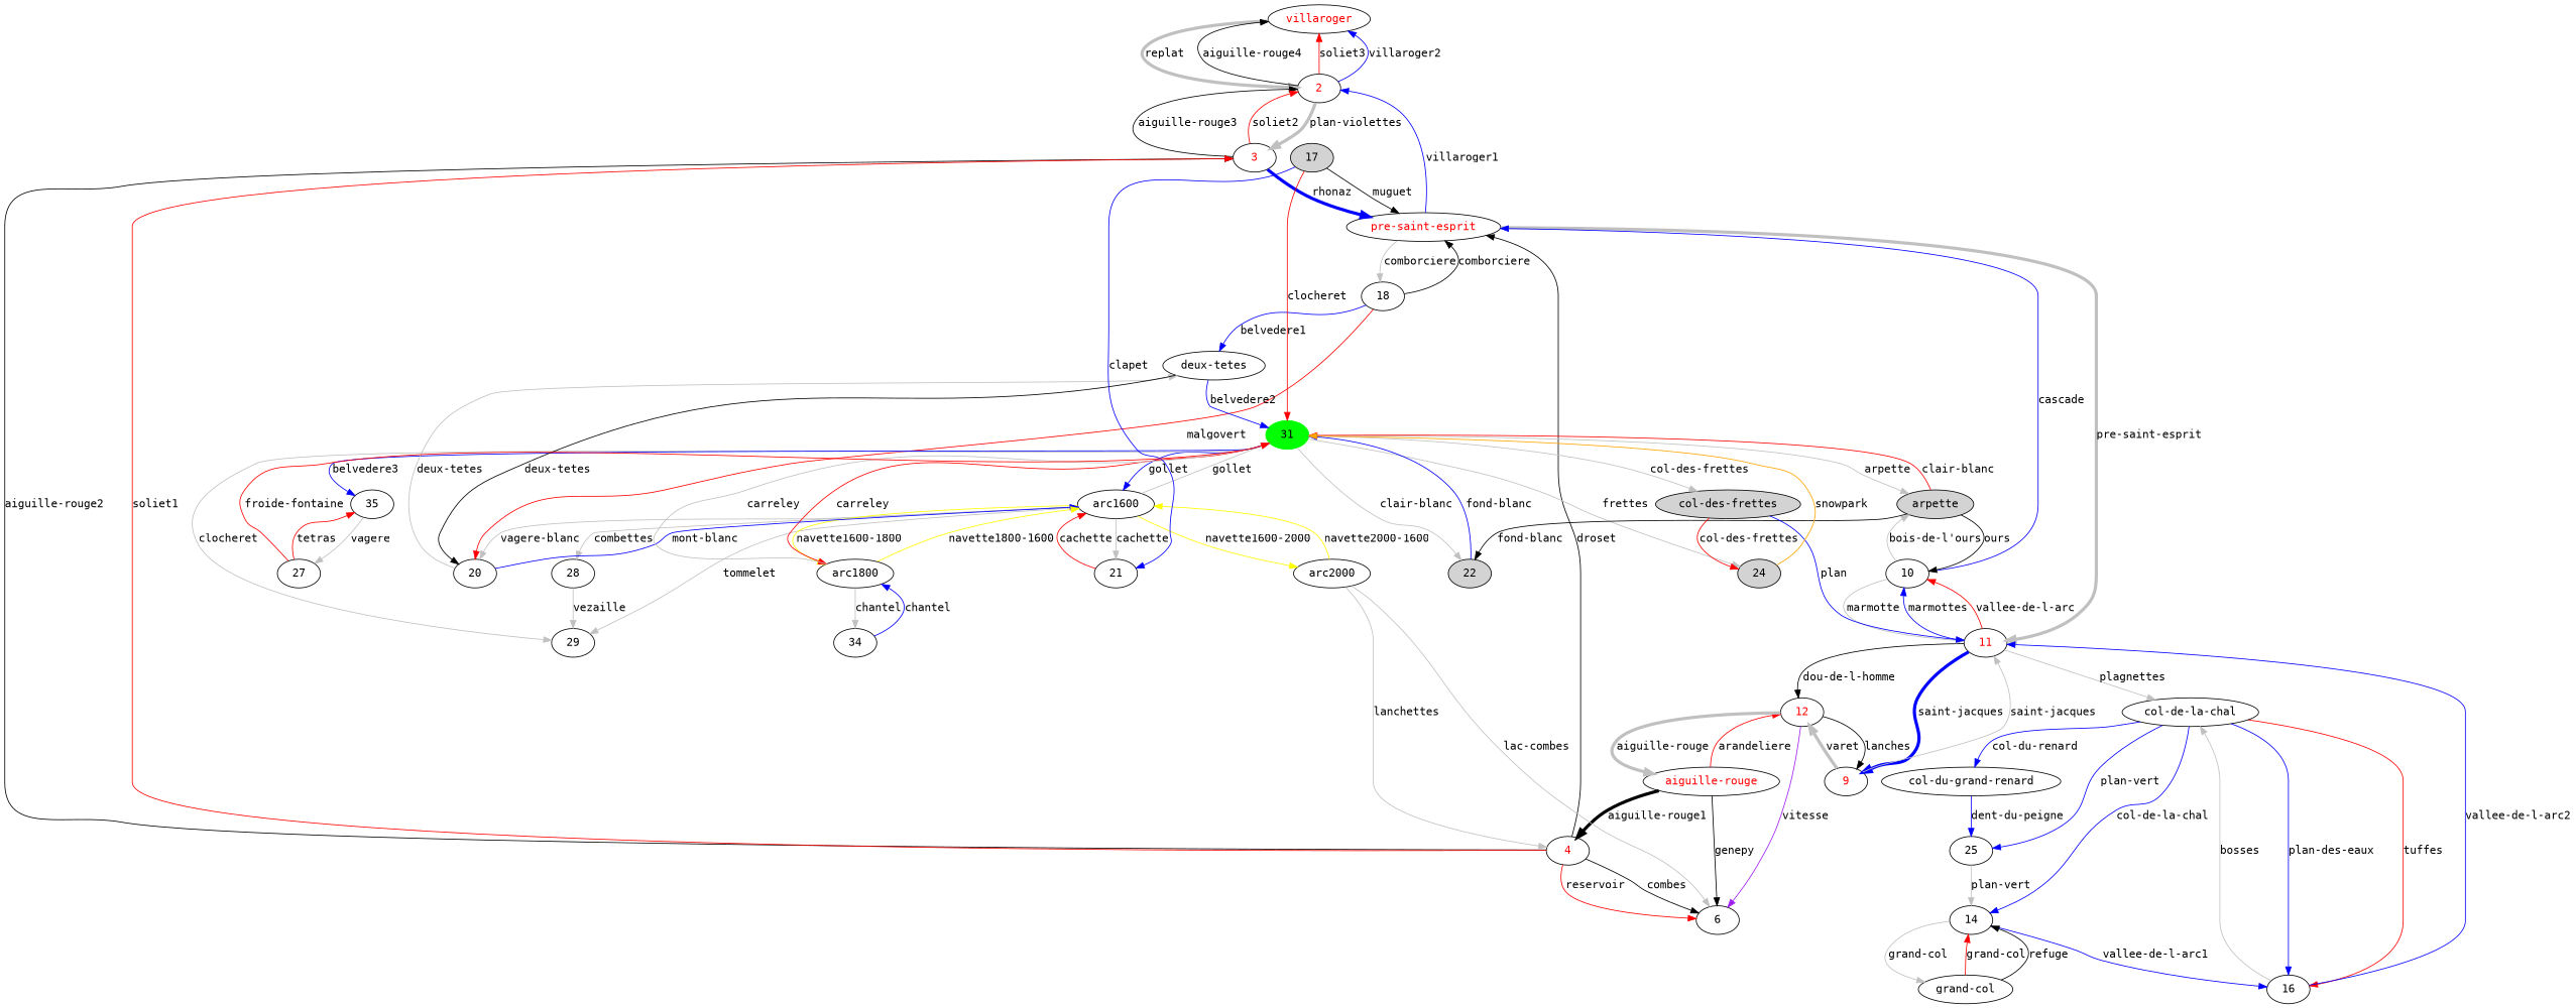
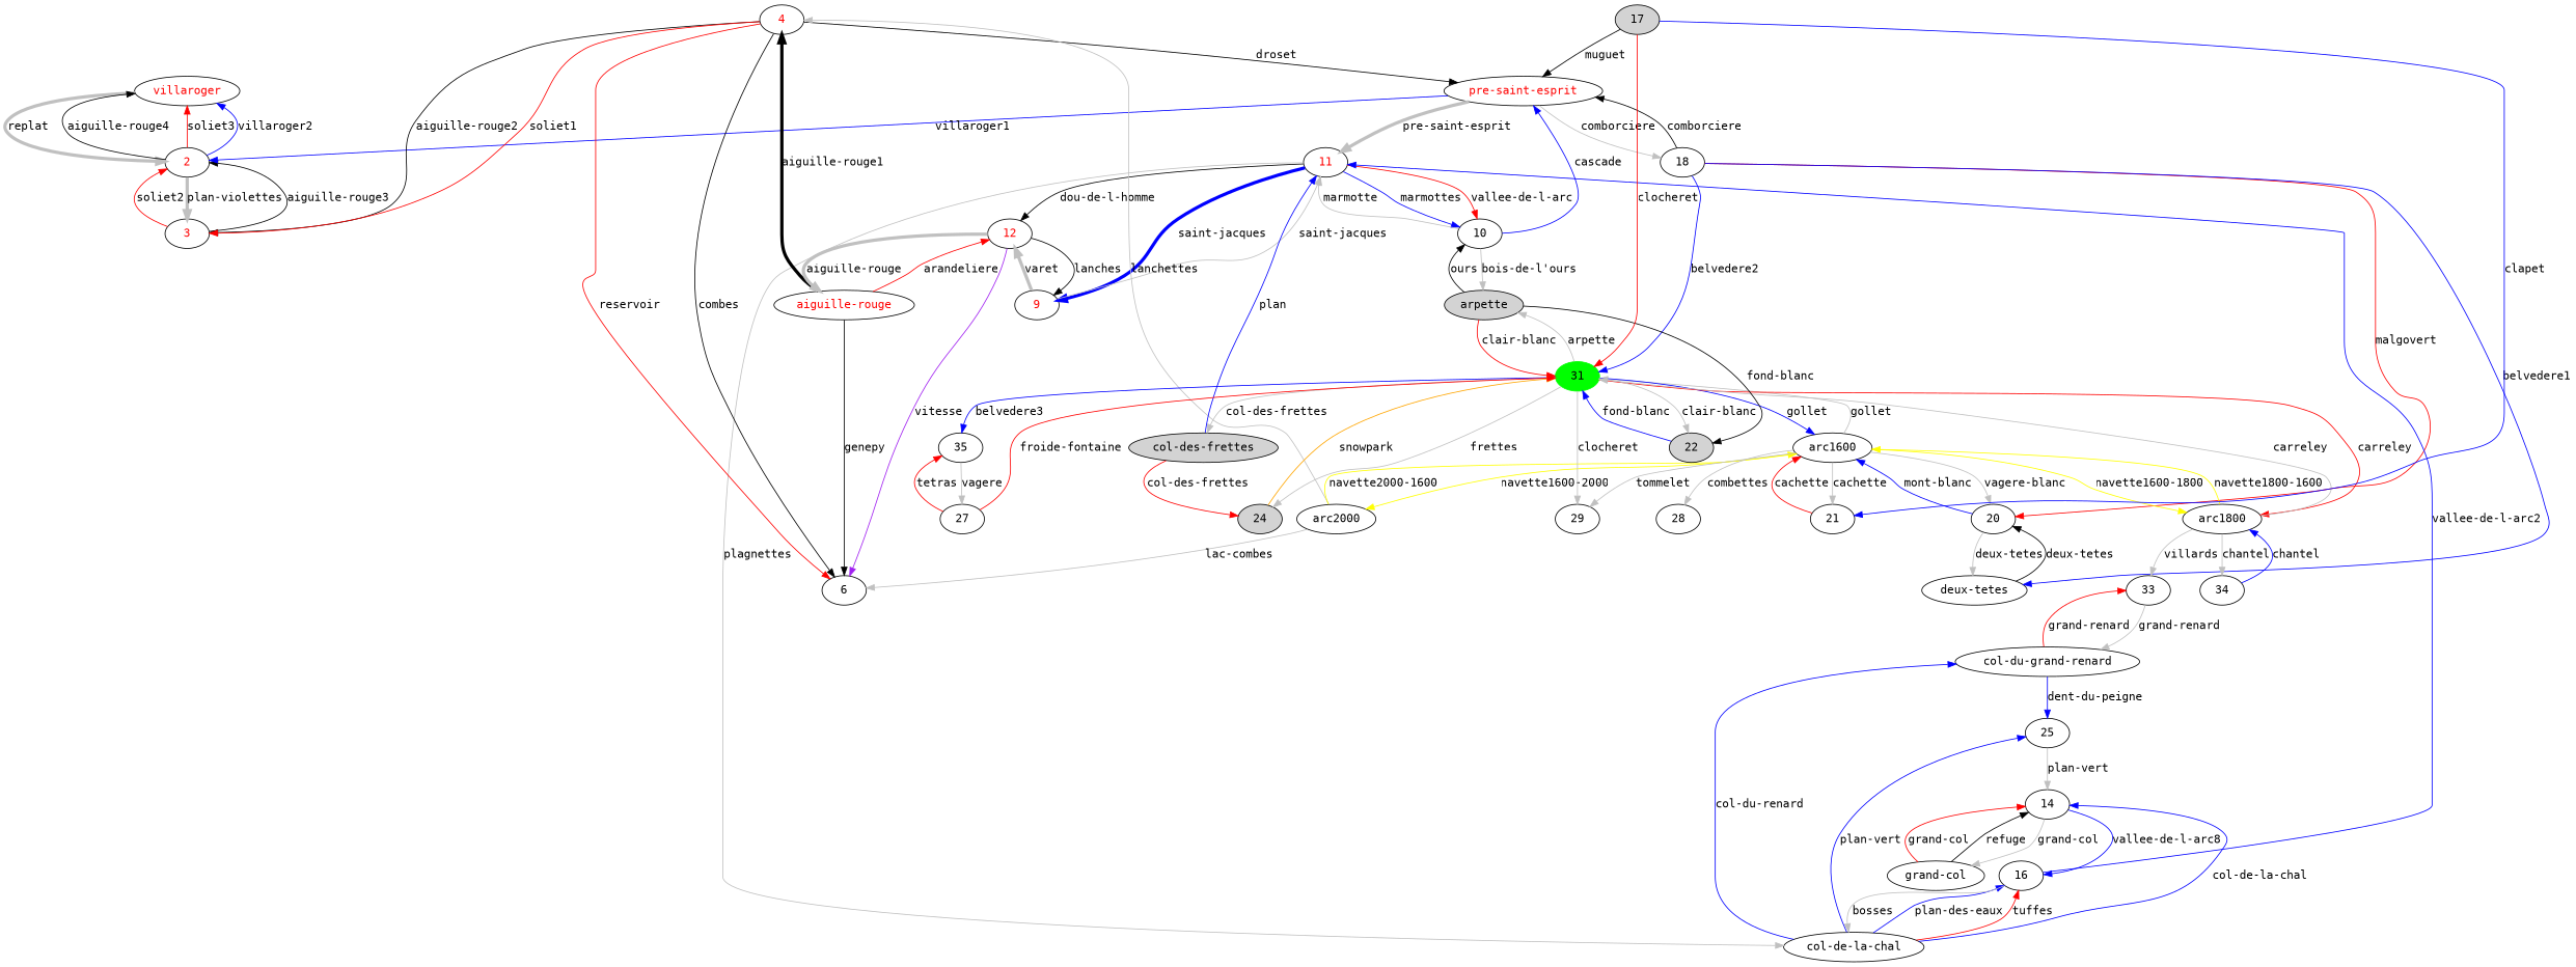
  digraph {
    fontname="DejaVu Sans Mono"
    node [altitude=2120 fontname="DejaVu Sans Mono"]
    edge [color=grey fontname="DejaVu Sans Mono" type=B weight=492.0]
    n1 [altitude=1200 fontcolor=red label=villaroger]
    n2 [altitude=1425 fontcolor=red label=2]
    n3 [altitude=2135 fontcolor=red label=3]
    n4 [altitude=1822 fontcolor=red label="pre-saint-esprit"]
    n5 [altitude=2195 fontcolor=red label=11]
    n6 [altitude=2314 label=18]
    n7 [altitude=2458 fontcolor=red label=4]
    n8 [altitude=2158 label=6]
    n9 [altitude=3226 fontcolor=red label="aiguille-rouge"]
    n10 [altitude=2670 fontcolor=red label=12]
    n11 [fontcolor=red label=9]
    n12 [label=arc2000]
    n13 [altitude=1613 label=arc1600]
    n14 [altitude=2050 color=green label=31 style=filled]
    n15 [altitude=2160 label=21]
    n16 [altitude=2063 label=20]
    n17 [altitude=1750 label=28]
    n18 [altitude=1850 label=29]
    n19 [altitude=1715 label=arc1800]
    n20 [altitude=2015 label=10]
    n21 [altitude=2600 label="col-de-la-chal"]
    n22 [altitude=2285 label="deux-tetes"]
    n23 [altitude=2418 label=arpette style=filled]
    n24 [altitude=2230 label=22 style=filled]
    n25 [altitude=2446 label=14]
    n26 [altitude=2296 label=16]
    n27 [altitude=2294 label=25]
    n28 [altitude=2454 label="col-du-grand-renard"]
    n29 [altitude=2835 label="grand-col"]
    n30 [altitude=2384 label="col-des-frettes" style=filled]
    n31 [altitude=2280 label=24 style=filled]
    n32 [altitude=1830 label=35]
    n33 [altitude=2375 label=17 style=filled]
+   n34 [altitude=2150 label=33]
    n35 [altitude=2275 label=27]
    n36 [altitude=1920 label=34]
    n1 -> n2 [label=replat penwidth=4 type=TS weight=600.0]
    n2 -> n1 [color=black label="aiguille-rouge4" type=N weight=270.0]
    n2 -> n1 [color=red label=soliet3 type=R weight=405.0]
    n2 -> n1 [color=blue label=villaroger2 weight=540.0]
    n2 -> n3 [label="plan-violettes" penwidth=4 type=TS weight=1764.0]
    n3 -> n2 [color=black label="aiguille-rouge3" type=N weight=852.0]
    n3 -> n2 [color=red label=soliet2 type=R weight=1278.0]
-   n3 -> n4 [color=blue label=rhonaz penwidth=4 weight=751.2]
    n4 -> n2 [color=blue label=villaroger1 weight=952.8]
    n4 -> n5 [label="pre-saint-esprit" penwidth=4 type=TS weight=955.2]
    n4 -> n6 [label=comborciere type=TS weight=1240.8]
    n5 -> n10 [color=black label="dou-de-l-homme" type=N weight=570.0]
    n5 -> n11 [color=blue label="saint-jacques" penwidth=4 weight=180.0]
    n5 -> n20 [color=blue label=marmottes weight=432.0]
    n5 -> n20 [color=red label="vallee-de-l-arc" type=R weight=324.0]
    n5 -> n21 [label=plagnettes type=TSD weight=789.0]
    n6 -> n4 [color=black label=comborciere type=N weight=590.4]
    n6 -> n16 [color=red label=malgovert type=R weight=451.8]
    n6 -> n22 [color=blue label=belvedere1 weight=69.6]
    n7 -> n3 [color=black label="aiguille-rouge2" type=N weight=387.6]
    n7 -> n3 [color=red label=soliet1 type=R weight=581.4]
    n7 -> n4 [color=black label=droset type=N weight=763.2]
    n7 -> n8 [color=black label=combes type=N weight=360.0]
    n7 -> n8 [color=red label=reservoir type=R weight=540.0]
    n9 -> n7 [color=black label="aiguille-rouge1" penwidth=4 type=N weight=921.6]
    n9 -> n8 [color=black label=genepy type=N weight=1281.6]
    n9 -> n10 [color=red label=arandeliere type=R weight=1000.8]
    n10 -> n8 [color=purple label=vitesse type=KL weight=512.0]
    n10 -> n9 [label="aiguille-rouge" penwidth=4 type=TPH weight=907.2]
    n10 -> n11 [color=black label=lanches type=N weight=660.0]
    n11 -> n5 [label="saint-jacques" type=TS weight=240.0]
    n11 -> n10 [label=varet penwidth=4 type=TC weight=1110.0]
    n12 -> n7 [label=lanchettes type=TS weight=871.2]
    n12 -> n8 [label="lac-combes" type=TK weight=151.2]
    n12 -> n13 [color=yellow label="navette2000-1600" type=BUS weight=2400]
    n13 -> n12 [color=yellow label="navette1600-2000" type=BUS weight=2400]
    n13 -> n14 [label=gollet type=TS weight=1108.8]
    n13 -> n15 [label=cachette type=TSD weight=1044.6]
    n13 -> n16 [label="vagere-blanc" type=TS weight=1140.0]
    n13 -> n17 [label=combettes type=TS weight=388.8]
    n13 -> n18 [label=tommelet type=TK weight=628.8]
    n13 -> n19 [color=yellow label="navette1600-1800" type=BUS weight=1800]
    n14 -> n13 [color=blue label=gollet weight=1048.8]
    n14 -> n18 [label=clocheret type=TS weight=840.0]
    n14 -> n19 [color=red label=carreley type=R weight=603.0]
    n14 -> n23 [label=arpette type=TS weight=943.2]
    n14 -> n24 [label="clair-blanc" type=TS]
    n14 -> n30 [label="col-des-frettes" type=TS weight=861.6]
    n14 -> n31 [label=frettes type=TK weight=612.0]
    n14 -> n32 [color=blue label=belvedere3 weight=528.0]
    n15 -> n13 [color=red label=cachette type=R weight=984.6]
    n16 -> n13 [color=blue label="mont-blanc" weight=1080.0]
    n16 -> n22 [label="deux-tetes" type=TK weight=592.8]
-   n17 -> n18 [label=vezaille type=TK weight=300.0]
    n19 -> n13 [color=yellow label="navette1800-1600" type=BUS weight=1800]
    n19 -> n14 [label=carreley type=TS weight=864.0]
+   n19 -> n34 [label=villards type=TSD weight=843.0]
    n19 -> n36 [label=chantel type=TS weight=552.0]
    n20 -> n4 [color=blue label=cascade weight=463.2]
    n20 -> n5 [label=marmotte type=TK]
    n20 -> n23 [label="bois-de-l'ours" type=TS weight=1027.2]
    n21 -> n25 [color=blue label="col-de-la-chal" weight=369.6]
    n21 -> n26 [color=blue label="plan-des-eaux" weight=729.6]
    n21 -> n26 [color=red label=tuffes type=R weight=547.2]
    n21 -> n27 [color=blue label="plan-vert" weight=734.4]
    n21 -> n28 [color=blue label="col-du-renard" weight=350.4]
-   n22 -> n14 [color=blue label=belvedere2 weight=564.0]
+   n6 -> n14 [color=blue label=belvedere2 weight=564.0]
    n22 -> n16 [color=black label="deux-tetes" type=N weight=266.4]
    n23 -> n14 [color=red label="clair-blanc" type=R weight=662.4]
    n23 -> n20 [color=black label=ours type=N weight=483.6]
    n23 -> n24 [color=black label="fond-blanc" type=N weight=225.6]
    n24 -> n14 [color=blue label="fond-blanc" weight=432.0]
-   n25 -> n26 [color=blue label="vallee-de-l-arc1" weight=360.0]
+   n25 -> n26 [color=blue label="vallee-de-l-arc8" weight=360.0]
    n25 -> n29 [label="grand-col" type=TS weight=993.6]
    n26 -> n5 [color=blue label="vallee-de-l-arc2" weight=242.4]
    n26 -> n21 [label=bosses type=TK weight=789.6]
    n27 -> n25 [label="plan-vert" type=TK weight=794.4]
    n28 -> n27 [color=blue label="dent-du-peigne" weight=384.0]
+   n28 -> n34 [color=red label="grand-renard" type=R weight=547.2]
    n29 -> n25 [color=red label="grand-col" type=R weight=700.2]
    n29 -> n25 [color=black label=refuge type=N weight=466.8]
    n30 -> n5 [color=blue label=plan weight=453.6]
    n30 -> n31 [color=red label="col-des-frettes" type=R weight=187.2]
    n31 -> n14 [color=orange label=snowpark type=SURF weight=1380.0]
    n32 -> n35 [label=vagere type=TK weight=1128.0]
    n33 -> n4 [color=black label=muguet type=N weight=663.6]
    n33 -> n14 [color=red label=clocheret type=R weight=585.0]
    n33 -> n15 [color=blue label=clapet weight=516.0]
+   n34 -> n28 [label="grand-renard" type=TS weight=789.6]
    n35 -> n14 [color=red label="froide-fontaine" type=R weight=405.0]
    n35 -> n32 [color=red label=tetras type=R weight=801.0]
    n36 -> n19 [color=blue label=chantel]
  }
